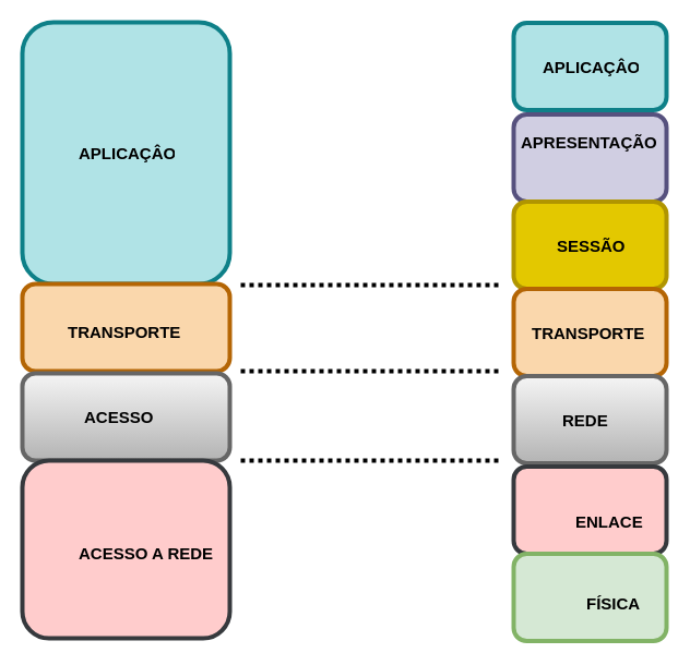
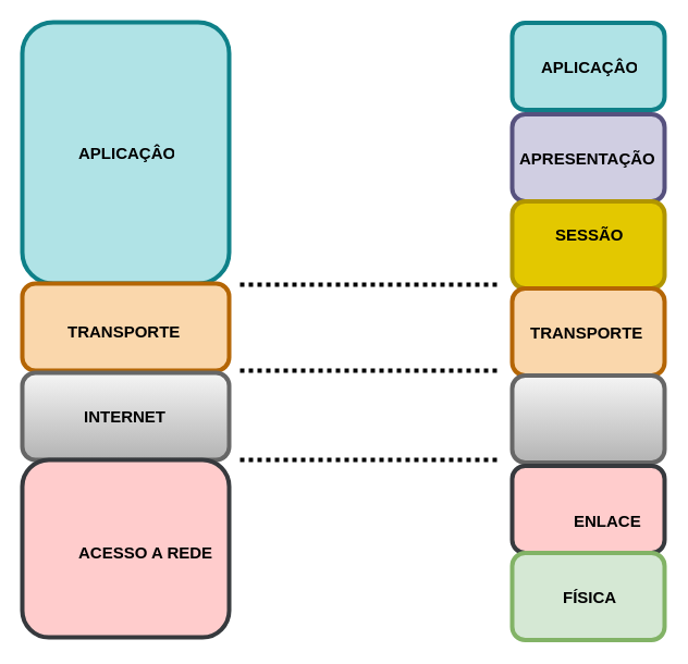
  <mxCell id="0" />
  <mxCell id="1" parent="0" />
  <mxCell id="2" value="" style="rounded=1;whiteSpace=wrap;html=1;strokeWidth=4;strokeColor=#0e8088;fillColor=#b0e3e6;" vertex="1" parent="1"><mxGeometry x="470" y="20.5" width="140" height="80" as="geometry" /></mxCell>
  <mxCell id="3" value="&lt;b&gt;&lt;font style=&quot;font-size: 15px;&quot; face=&quot;Helvetica&quot;&gt;APLICAÇÂO&lt;/font&gt;&lt;/b&gt;" style="text;html=1;whiteSpace=wrap;overflow=hidden;rounded=0;" vertex="1" parent="1"><mxGeometry x="495" y="45.5" width="90" height="30" as="geometry" /></mxCell>
  <mxCell id="4" value="" style="rounded=1;whiteSpace=wrap;html=1;strokeWidth=4;strokeColor=#56517e;fillColor=#d0cee2;" vertex="1" parent="1"><mxGeometry x="470" y="104.5" width="140" height="80" as="geometry" /></mxCell>
- <mxCell id="5" value="&lt;b&gt;&lt;font style=&quot;font-size: 15px;&quot; face=&quot;Helvetica&quot;&gt;APRESENTAÇÃO&lt;/font&gt;&lt;/b&gt;" style="text;html=1;whiteSpace=wrap;overflow=hidden;rounded=0;" vertex="1" parent="1"><mxGeometry x="475" y="114.5" width="130" height="30" as="geometry" /></mxCell>
+ <mxCell id="5" value="&lt;b&gt;&lt;font style=&quot;font-size: 15px;&quot; face=&quot;Helvetica&quot;&gt;APRESENTAÇÃO&lt;/font&gt;&lt;/b&gt;" style="text;html=1;whiteSpace=wrap;overflow=hidden;rounded=0;" vertex="1" parent="1"><mxGeometry x="475" y="129.5" width="130" height="30" as="geometry" /></mxCell>
  <mxCell id="6" value="" style="rounded=1;whiteSpace=wrap;html=1;strokeWidth=4;strokeColor=#B09500;fillColor=#e3c800;fontColor=#000000;" vertex="1" parent="1"><mxGeometry x="470" y="184.5" width="140" height="80" as="geometry" /></mxCell>
- <mxCell id="7" value="&lt;b&gt;&lt;font style=&quot;font-size: 15px;&quot; face=&quot;Helvetica&quot;&gt;SESSÃO&lt;/font&gt;&lt;/b&gt;" style="text;html=1;whiteSpace=wrap;overflow=hidden;rounded=0;" vertex="1" parent="1"><mxGeometry x="507.5" y="209.5" width="65" height="30" as="geometry" /></mxCell>
+ <mxCell id="7" value="&lt;b&gt;&lt;font style=&quot;font-size: 15px;&quot; face=&quot;Helvetica&quot;&gt;SESSÃO&lt;/font&gt;&lt;/b&gt;" style="text;html=1;whiteSpace=wrap;overflow=hidden;rounded=0;" vertex="1" parent="1"><mxGeometry x="507.5" y="199.5" width="65" height="30" as="geometry" /></mxCell>
  <mxCell id="8" value="" style="rounded=1;whiteSpace=wrap;html=1;strokeWidth=4;strokeColor=#b46504;fillColor=#fad7ac;" vertex="1" parent="1"><mxGeometry x="470" y="264.5" width="140" height="80" as="geometry" /></mxCell>
  <mxCell id="9" value="" style="rounded=1;whiteSpace=wrap;html=1;strokeWidth=4;strokeColor=#666666;fillColor=#f5f5f5;gradientColor=#b3b3b3;" vertex="1" parent="1"><mxGeometry x="470" y="344.5" width="140" height="80" as="geometry" /></mxCell>
  <mxCell id="10" value="&lt;b&gt;&lt;font style=&quot;font-size: 15px;&quot; face=&quot;Helvetica&quot;&gt;TRANSPORTE&lt;/font&gt;&lt;/b&gt;" style="text;html=1;whiteSpace=wrap;overflow=hidden;rounded=0;" vertex="1" parent="1"><mxGeometry x="485" y="289.5" width="110" height="30" as="geometry" /></mxCell>
- <mxCell id="11" value="&lt;b&gt;&lt;font style=&quot;font-size: 15px;&quot; face=&quot;Helvetica&quot;&gt;REDE&lt;/font&gt;&lt;/b&gt;" style="text;html=1;whiteSpace=wrap;overflow=hidden;rounded=0;" vertex="1" parent="1"><mxGeometry x="512.5" y="369.5" width="55" height="30" as="geometry" /></mxCell>
  <mxCell id="12" value="" style="rounded=1;whiteSpace=wrap;html=1;strokeWidth=4;strokeColor=#36393d;fillColor=#ffcccc;" vertex="1" parent="1"><mxGeometry x="470" y="427.5" width="140" height="80" as="geometry" /></mxCell>
  <mxCell id="13" value="&lt;b&gt;&lt;font style=&quot;font-size: 15px;&quot; face=&quot;Helvetica&quot;&gt;ENLACE&lt;/font&gt;&lt;/b&gt;" style="text;html=1;whiteSpace=wrap;overflow=hidden;rounded=0;" vertex="1" parent="1"><mxGeometry x="525" y="462.5" width="70" height="30" as="geometry" /></mxCell>
  <mxCell id="14" value="" style="rounded=1;whiteSpace=wrap;html=1;strokeWidth=4;fillColor=#d5e8d4;strokeColor=#82b366;" vertex="1" parent="1"><mxGeometry x="470" y="507.5" width="140" height="80" as="geometry" /></mxCell>
- <mxCell id="15" value="&lt;b&gt;&lt;font style=&quot;font-size: 15px;&quot; face=&quot;Helvetica&quot;&gt;FÍSICA&lt;/font&gt;&lt;/b&gt;" style="text;html=1;whiteSpace=wrap;overflow=hidden;rounded=0;" vertex="1" parent="1"><mxGeometry x="535" y="537.5" width="60" height="30" as="geometry" /></mxCell>
+ <mxCell id="15" value="&lt;b&gt;&lt;font style=&quot;font-size: 15px;&quot; face=&quot;Helvetica&quot;&gt;FÍSICA&lt;/font&gt;&lt;/b&gt;" style="text;html=1;whiteSpace=wrap;overflow=hidden;rounded=0;" vertex="1" parent="1"><mxGeometry x="515" y="532.5" width="60" height="30" as="geometry" /></mxCell>
  <mxCell id="16" value="" style="rounded=1;whiteSpace=wrap;html=1;strokeWidth=4;strokeColor=#0e8088;fillColor=#b0e3e6;" vertex="1" parent="1"><mxGeometry x="20" y="20" width="190" height="240" as="geometry" /></mxCell>
  <mxCell id="17" value="" style="rounded=1;whiteSpace=wrap;html=1;strokeWidth=4;strokeColor=#b46504;fillColor=#fad7ac;" vertex="1" parent="1"><mxGeometry x="20" y="260" width="190" height="80" as="geometry" /></mxCell>
  <mxCell id="18" value="" style="rounded=1;whiteSpace=wrap;html=1;strokeWidth=4;strokeColor=#666666;fillColor=#f5f5f5;gradientColor=#b3b3b3;" vertex="1" parent="1"><mxGeometry x="20" y="342" width="190" height="80" as="geometry" /></mxCell>
  <mxCell id="19" value="" style="rounded=1;whiteSpace=wrap;html=1;strokeWidth=4;strokeColor=#36393d;fillColor=#ffcccc;" vertex="1" parent="1"><mxGeometry x="20" y="422" width="190" height="163" as="geometry" /></mxCell>
  <mxCell id="20" value="&lt;b&gt;&lt;font style=&quot;font-size: 15px;&quot; face=&quot;Helvetica&quot;&gt;APLICAÇÂO&lt;/font&gt;&lt;/b&gt;" style="text;html=1;whiteSpace=wrap;overflow=hidden;rounded=0;" vertex="1" parent="1"><mxGeometry x="70" y="125" width="90" height="30" as="geometry" /></mxCell>
  <mxCell id="21" value="&lt;b&gt;&lt;font style=&quot;font-size: 15px;&quot; face=&quot;Helvetica&quot;&gt;TRANSPORTE&lt;/font&gt;&lt;/b&gt;" style="text;html=1;whiteSpace=wrap;overflow=hidden;rounded=0;" vertex="1" parent="1"><mxGeometry x="60" y="289" width="110" height="30" as="geometry" /></mxCell>
  <mxCell id="22" value="&lt;b&gt;&lt;font style=&quot;font-size: 15px;&quot; face=&quot;Helvetica&quot;&gt;ACESSO A REDE&lt;/font&gt;&lt;/b&gt;" style="text;html=1;whiteSpace=wrap;overflow=hidden;rounded=0;" vertex="1" parent="1"><mxGeometry x="70" y="492" width="130" height="30" as="geometry" /></mxCell>
- <mxCell id="23" value="&lt;b&gt;&lt;font style=&quot;font-size: 15px;&quot; face=&quot;Helvetica&quot;&gt;ACESSO&lt;/font&gt;&lt;/b&gt;" style="text;html=1;whiteSpace=wrap;overflow=hidden;rounded=0;" vertex="1" parent="1"><mxGeometry x="75" y="367" width="80" height="30" as="geometry" /></mxCell>
+ <mxCell id="23" value="&lt;b&gt;&lt;font style=&quot;font-size: 15px;&quot; face=&quot;Helvetica&quot;&gt;INTERNET&lt;/font&gt;&lt;/b&gt;" style="text;html=1;whiteSpace=wrap;overflow=hidden;rounded=0;" vertex="1" parent="1"><mxGeometry x="75" y="367" width="80" height="30" as="geometry" /></mxCell>
  <mxCell id="24" value="" style="endArrow=none;html=1;rounded=0;strokeWidth=4;dashed=1;dashPattern=1 1;" edge="1" parent="1"><mxGeometry width="50" height="50" relative="1" as="geometry"><mxPoint x="220" y="261" as="sourcePoint" /><mxPoint x="460" y="261" as="targetPoint" /></mxGeometry></mxCell>
  <mxCell id="25" value="" style="endArrow=none;html=1;rounded=0;strokeWidth=4;dashed=1;dashPattern=1 1;" edge="1" parent="1"><mxGeometry width="50" height="50" relative="1" as="geometry"><mxPoint x="220" y="422" as="sourcePoint" /><mxPoint x="460" y="422" as="targetPoint" /></mxGeometry></mxCell>
  <mxCell id="26" value="" style="endArrow=none;html=1;rounded=0;strokeWidth=4;dashed=1;dashPattern=1 1;" edge="1" parent="1"><mxGeometry width="50" height="50" relative="1" as="geometry"><mxPoint x="220" y="340" as="sourcePoint" /><mxPoint x="460" y="340" as="targetPoint" /></mxGeometry></mxCell>
